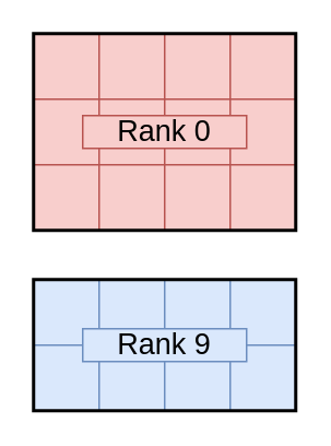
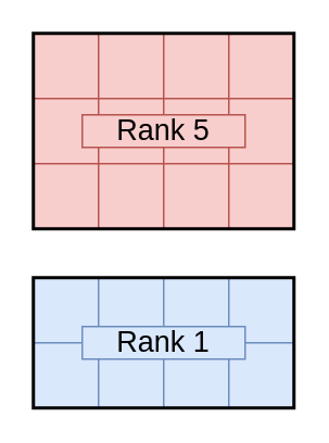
  <mxCell id="0" />
  <mxCell id="1" parent="0" />
  <mxCell id="2" value="" style="rounded=0;whiteSpace=wrap;html=1;strokeWidth=1;fontSize=18;align=center;fillColor=#f8cecc;strokeColor=#b85450;" vertex="1" parent="1"><mxGeometry x="20" y="20" width="40" height="40" as="geometry" /></mxCell>
  <mxCell id="3" value="" style="rounded=0;whiteSpace=wrap;html=1;strokeWidth=1;fontSize=18;align=center;fillColor=#f8cecc;strokeColor=#b85450;" vertex="1" parent="1"><mxGeometry x="60" y="20" width="40" height="40" as="geometry" /></mxCell>
  <mxCell id="4" value="" style="rounded=0;whiteSpace=wrap;html=1;strokeWidth=1;fontSize=18;align=center;fillColor=#f8cecc;strokeColor=#b85450;" vertex="1" parent="1"><mxGeometry x="100" y="20" width="40" height="40" as="geometry" /></mxCell>
  <mxCell id="5" value="" style="rounded=0;whiteSpace=wrap;html=1;strokeWidth=1;fontSize=18;align=center;fillColor=#f8cecc;strokeColor=#b85450;" vertex="1" parent="1"><mxGeometry x="140" y="20" width="40" height="40" as="geometry" /></mxCell>
  <mxCell id="6" value="" style="rounded=0;whiteSpace=wrap;html=1;strokeWidth=1;fontSize=18;align=center;fillColor=#f8cecc;strokeColor=#b85450;" vertex="1" parent="1"><mxGeometry x="20" y="60" width="40" height="40" as="geometry" /></mxCell>
  <mxCell id="7" value="" style="rounded=0;whiteSpace=wrap;html=1;strokeWidth=1;fontSize=18;align=center;fillColor=#f8cecc;strokeColor=#b85450;" vertex="1" parent="1"><mxGeometry x="60" y="60" width="40" height="40" as="geometry" /></mxCell>
  <mxCell id="8" value="" style="rounded=0;whiteSpace=wrap;html=1;strokeWidth=1;fontSize=18;align=center;fillColor=#f8cecc;strokeColor=#b85450;" vertex="1" parent="1"><mxGeometry x="100" y="60" width="40" height="40" as="geometry" /></mxCell>
  <mxCell id="9" value="" style="rounded=0;whiteSpace=wrap;html=1;strokeWidth=1;fontSize=18;align=center;fillColor=#f8cecc;strokeColor=#b85450;" vertex="1" parent="1"><mxGeometry x="140" y="60" width="40" height="40" as="geometry" /></mxCell>
  <mxCell id="10" value="" style="rounded=0;whiteSpace=wrap;html=1;strokeWidth=1;fontSize=18;align=center;fillColor=#f8cecc;strokeColor=#b85450;" vertex="1" parent="1"><mxGeometry x="20" y="100" width="40" height="40" as="geometry" /></mxCell>
  <mxCell id="11" value="" style="rounded=0;whiteSpace=wrap;html=1;strokeWidth=1;fontSize=18;align=center;fillColor=#f8cecc;strokeColor=#b85450;" vertex="1" parent="1"><mxGeometry x="60" y="100" width="40" height="40" as="geometry" /></mxCell>
  <mxCell id="12" value="" style="rounded=0;whiteSpace=wrap;html=1;strokeWidth=1;fontSize=18;align=center;fillColor=#f8cecc;strokeColor=#b85450;" vertex="1" parent="1"><mxGeometry x="100" y="100" width="40" height="40" as="geometry" /></mxCell>
  <mxCell id="13" value="" style="rounded=0;whiteSpace=wrap;html=1;strokeWidth=1;fontSize=18;align=center;fillColor=#f8cecc;strokeColor=#b85450;" vertex="1" parent="1"><mxGeometry x="140" y="100" width="40" height="40" as="geometry" /></mxCell>
  <mxCell id="14" value="" style="rounded=0;whiteSpace=wrap;html=1;strokeWidth=1;fontSize=18;align=center;fillColor=#dae8fc;strokeColor=#6c8ebf;" vertex="1" parent="1"><mxGeometry x="20" y="170" width="40" height="40" as="geometry" /></mxCell>
  <mxCell id="15" value="" style="rounded=0;whiteSpace=wrap;html=1;strokeWidth=1;fontSize=18;align=center;fillColor=#dae8fc;strokeColor=#6c8ebf;" vertex="1" parent="1"><mxGeometry x="60" y="170" width="40" height="40" as="geometry" /></mxCell>
  <mxCell id="16" value="" style="rounded=0;whiteSpace=wrap;html=1;strokeWidth=1;fontSize=18;align=center;fillColor=#dae8fc;strokeColor=#6c8ebf;" vertex="1" parent="1"><mxGeometry x="100" y="170" width="40" height="40" as="geometry" /></mxCell>
  <mxCell id="17" value="" style="rounded=0;whiteSpace=wrap;html=1;strokeWidth=1;fontSize=18;align=center;fillColor=#dae8fc;strokeColor=#6c8ebf;" vertex="1" parent="1"><mxGeometry x="140" y="170" width="40" height="40" as="geometry" /></mxCell>
  <mxCell id="18" value="" style="rounded=0;whiteSpace=wrap;html=1;strokeWidth=1;fontSize=18;align=center;fillColor=#dae8fc;strokeColor=#6c8ebf;" vertex="1" parent="1"><mxGeometry x="20" y="210" width="40" height="40" as="geometry" /></mxCell>
  <mxCell id="19" value="" style="rounded=0;whiteSpace=wrap;html=1;strokeWidth=1;fontSize=18;align=center;fillColor=#dae8fc;strokeColor=#6c8ebf;" vertex="1" parent="1"><mxGeometry x="60" y="210" width="40" height="40" as="geometry" /></mxCell>
  <mxCell id="20" value="" style="rounded=0;whiteSpace=wrap;html=1;strokeWidth=1;fontSize=18;align=center;fillColor=#dae8fc;strokeColor=#6c8ebf;" vertex="1" parent="1"><mxGeometry x="100" y="210" width="40" height="40" as="geometry" /></mxCell>
  <mxCell id="21" value="" style="rounded=0;whiteSpace=wrap;html=1;strokeWidth=1;fontSize=18;align=center;fillColor=#dae8fc;strokeColor=#6c8ebf;" vertex="1" parent="1"><mxGeometry x="140" y="210" width="40" height="40" as="geometry" /></mxCell>
  <mxCell id="22" value="" style="rounded=0;whiteSpace=wrap;html=1;strokeWidth=2;fillColor=none;" vertex="1" parent="1"><mxGeometry x="20" y="20" width="160" height="120" as="geometry" /></mxCell>
- <mxCell id="23" value="Rank 0" style="text;html=1;strokeColor=#b85450;fillColor=#f8cecc;align=center;verticalAlign=middle;whiteSpace=wrap;rounded=0;fontSize=18;" vertex="1" parent="1"><mxGeometry x="50" y="70" width="100" height="20" as="geometry" /></mxCell>
- <mxCell id="24" value="Rank 9" style="text;html=1;strokeColor=#6c8ebf;fillColor=#dae8fc;align=center;verticalAlign=middle;whiteSpace=wrap;rounded=0;fontSize=18;" vertex="1" parent="1"><mxGeometry x="50" y="200" width="100" height="20" as="geometry" /></mxCell>
+ <mxCell id="23" value="Rank 5" style="text;html=1;strokeColor=#b85450;fillColor=#f8cecc;align=center;verticalAlign=middle;whiteSpace=wrap;rounded=0;fontSize=18;" vertex="1" parent="1"><mxGeometry x="50" y="70" width="100" height="20" as="geometry" /></mxCell>
+ <mxCell id="24" value="Rank 1" style="text;html=1;strokeColor=#6c8ebf;fillColor=#dae8fc;align=center;verticalAlign=middle;whiteSpace=wrap;rounded=0;fontSize=18;" vertex="1" parent="1"><mxGeometry x="50" y="200" width="100" height="20" as="geometry" /></mxCell>
  <mxCell id="25" value="" style="rounded=0;whiteSpace=wrap;html=1;strokeWidth=2;fillColor=none;" vertex="1" parent="1"><mxGeometry x="20" y="170" width="160" height="80" as="geometry" /></mxCell>
